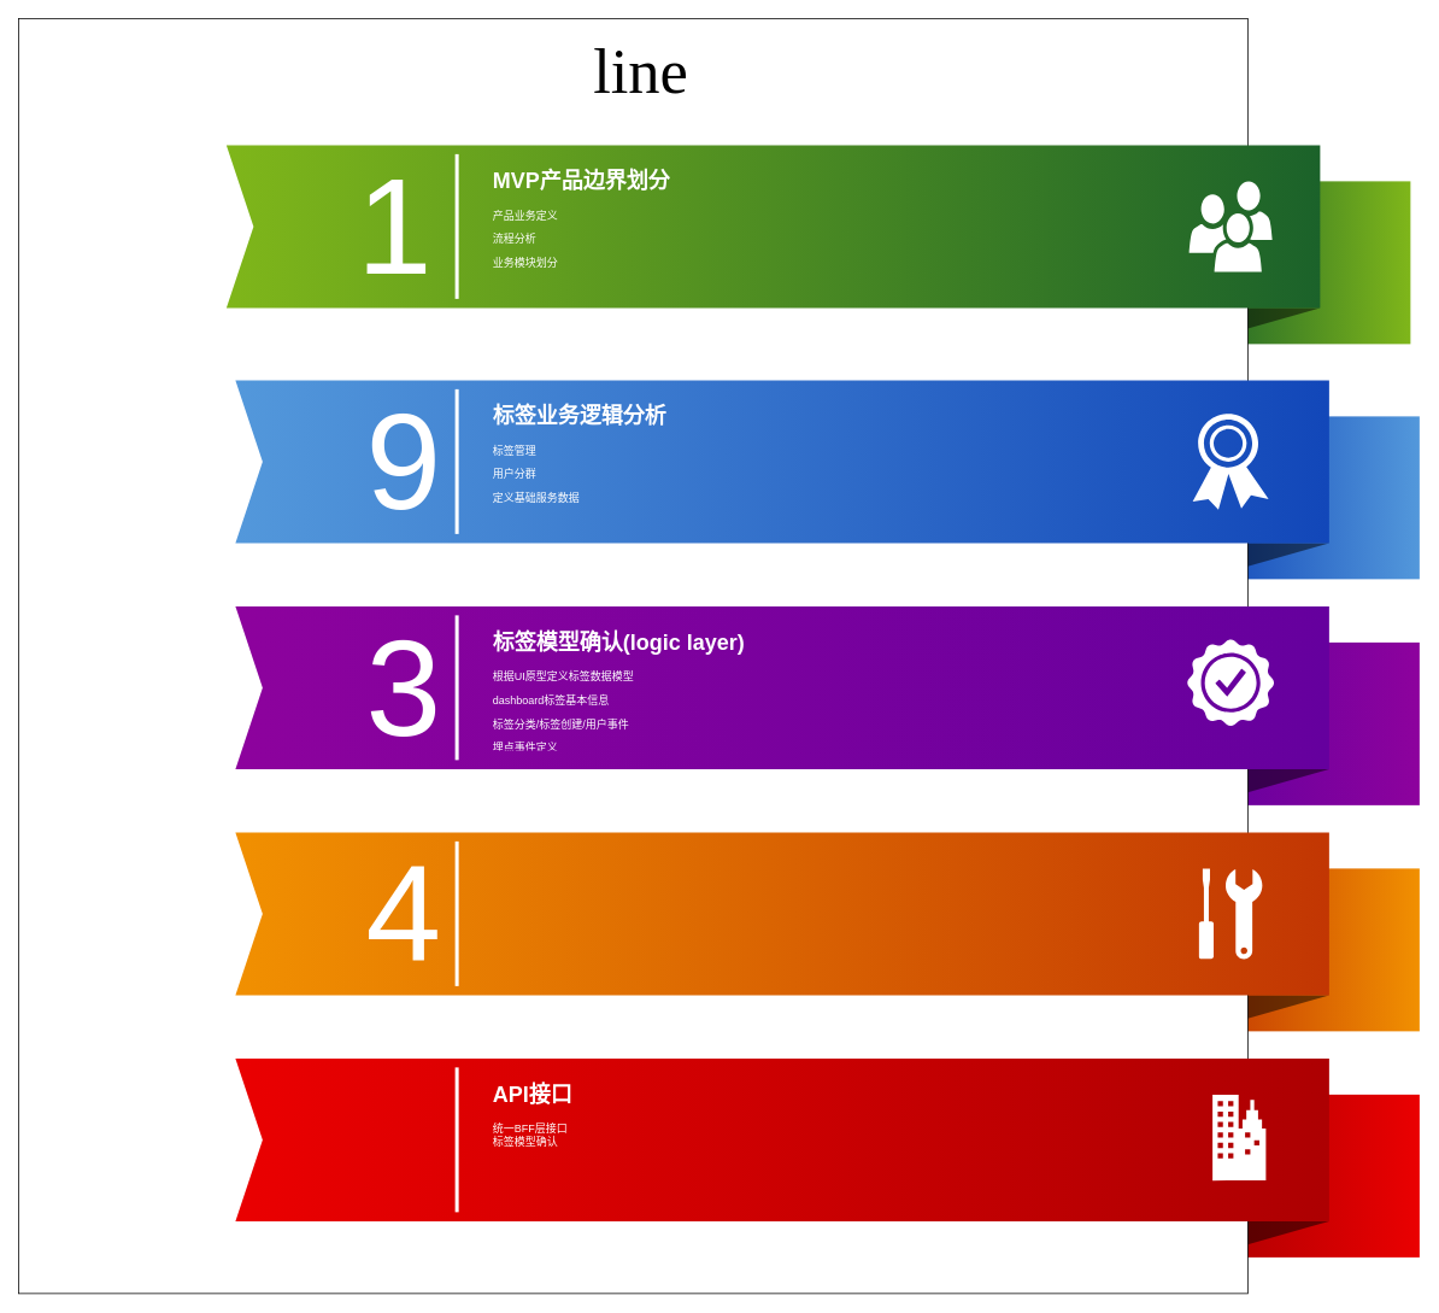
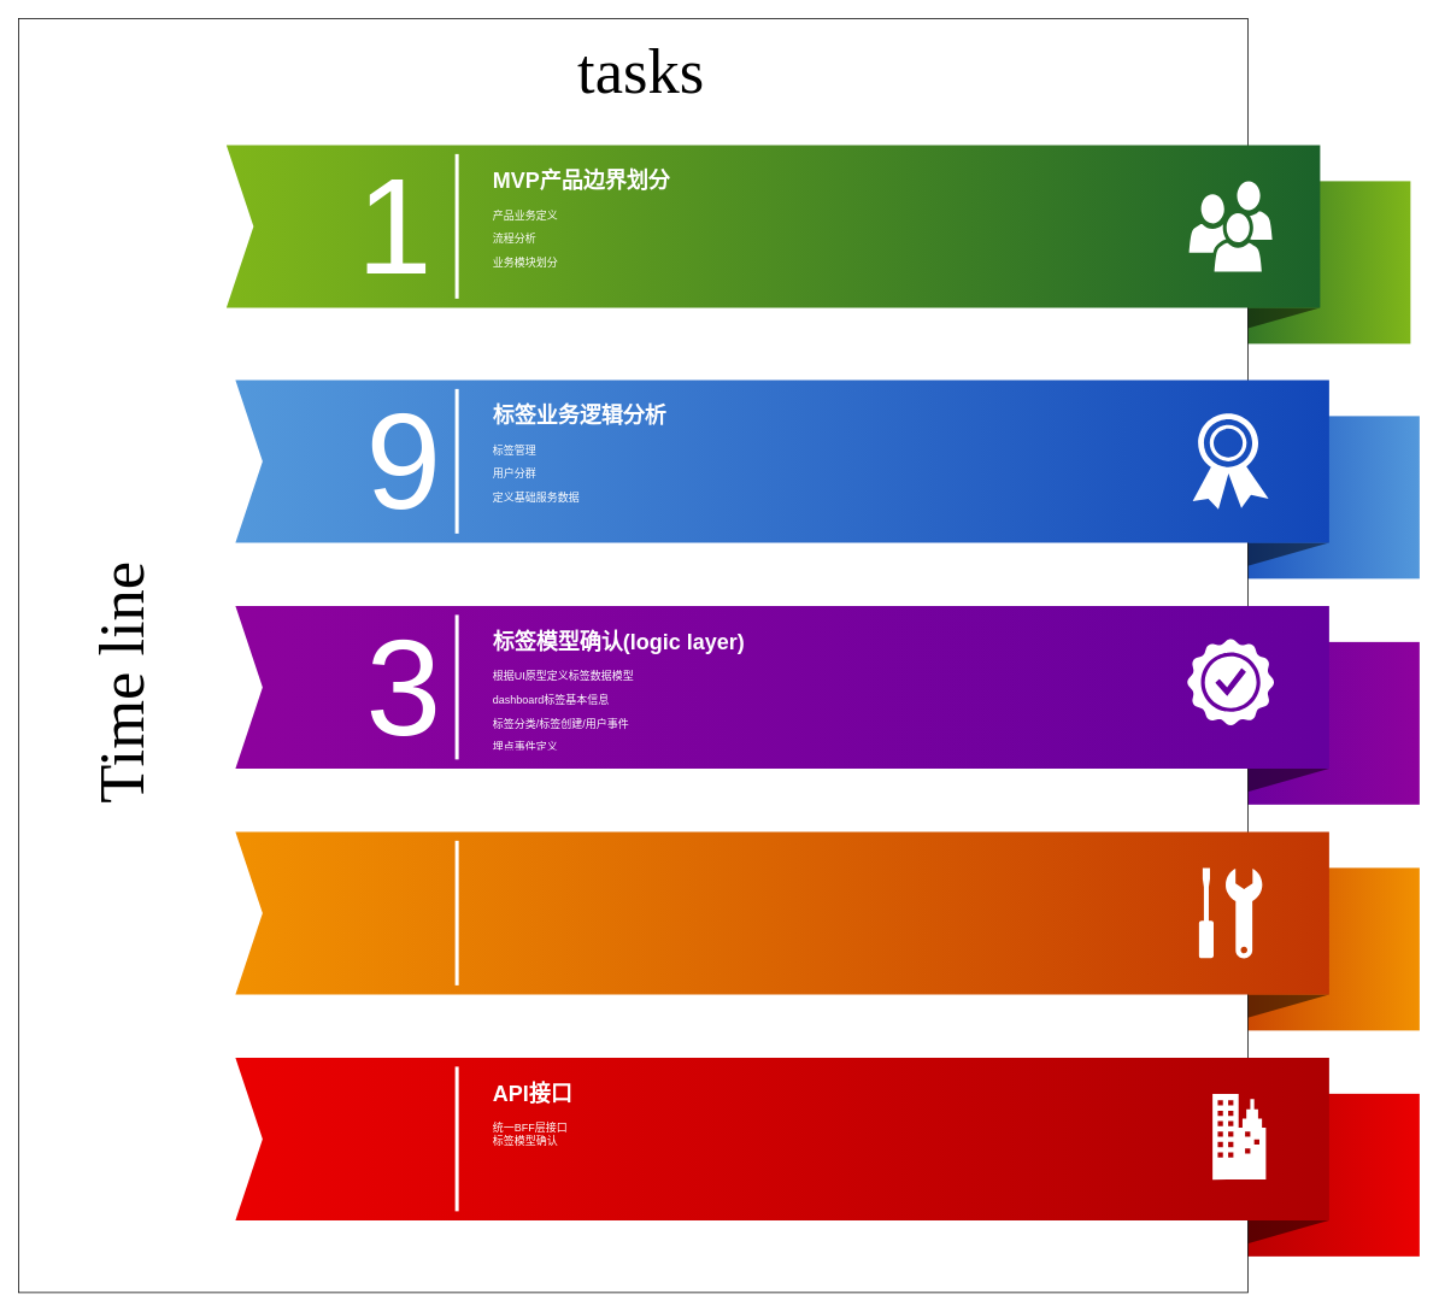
  <mxCell id="0" style=";html=1;" />
  <mxCell id="1" style=";html=1;" parent="0" />
  <mxCell id="2" value="" style="whiteSpace=wrap;html=1;rounded=0;shadow=0;dashed=0;strokeWidth=1;fontFamily=Tahoma;fontSize=10;fontColor=#FFFFFF;strokeColor=none;fillColor=#7FB61A;gradientColor=#1B622A;gradientDirection=west;" parent="1" vertex="1"><mxGeometry x="1320" y="200" width="240" height="180" as="geometry" /></mxCell>
  <mxCell id="3" value="" style="verticalLabelPosition=bottom;verticalAlign=top;html=1;strokeWidth=1;shape=mxgraph.basic.orthogonal_triangle;rounded=0;shadow=0;dashed=0;fontFamily=Tahoma;fontSize=10;fontColor=#FFFFFF;flipV=1;fillColor=#000000;strokeColor=none;opacity=50;" parent="1" vertex="1"><mxGeometry x="1320" y="340" width="140" height="40" as="geometry" /></mxCell>
  <mxCell id="4" value="" style="whiteSpace=wrap;html=1;rounded=0;shadow=0;dashed=0;strokeWidth=1;fontFamily=Tahoma;fontSize=10;fontColor=#FFFFFF;strokeColor=none;fillColor=#5398DB;gradientColor=#1247B9;gradientDirection=west;" parent="1" vertex="1"><mxGeometry x="1330" y="460" width="240" height="180" as="geometry" /></mxCell>
  <mxCell id="5" value="" style="verticalLabelPosition=bottom;verticalAlign=top;html=1;strokeWidth=1;shape=mxgraph.basic.orthogonal_triangle;rounded=0;shadow=0;dashed=0;fontFamily=Tahoma;fontSize=10;fontColor=#FFFFFF;flipV=1;fillColor=#000000;strokeColor=none;opacity=50;" parent="1" vertex="1"><mxGeometry x="1330" y="600" width="140" height="40" as="geometry" /></mxCell>
  <mxCell id="6" value="" style="whiteSpace=wrap;html=1;rounded=0;shadow=0;dashed=0;strokeWidth=1;fontFamily=Tahoma;fontSize=10;fontColor=#FFFFFF;strokeColor=none;fillColor=#8D029D;gradientColor=#65009E;gradientDirection=west;" parent="1" vertex="1"><mxGeometry x="1330" y="710" width="240" height="180" as="geometry" /></mxCell>
  <mxCell id="7" value="" style="verticalLabelPosition=bottom;verticalAlign=top;html=1;strokeWidth=1;shape=mxgraph.basic.orthogonal_triangle;rounded=0;shadow=0;dashed=0;fontFamily=Tahoma;fontSize=10;fontColor=#FFFFFF;flipV=1;fillColor=#000000;strokeColor=none;opacity=50;" parent="1" vertex="1"><mxGeometry x="1330" y="850" width="140" height="40" as="geometry" /></mxCell>
  <mxCell id="8" value="" style="whiteSpace=wrap;html=1;rounded=0;shadow=0;dashed=0;strokeWidth=1;fontFamily=Tahoma;fontSize=10;fontColor=#FFFFFF;strokeColor=none;fillColor=#F19001;gradientColor=#C23603;gradientDirection=west;" parent="1" vertex="1"><mxGeometry x="1330" y="960" width="240" height="180" as="geometry" /></mxCell>
  <mxCell id="9" value="" style="verticalLabelPosition=bottom;verticalAlign=top;html=1;strokeWidth=1;shape=mxgraph.basic.orthogonal_triangle;rounded=0;shadow=0;dashed=0;fontFamily=Tahoma;fontSize=10;fontColor=#FFFFFF;flipV=1;fillColor=#000000;strokeColor=none;opacity=50;" parent="1" vertex="1"><mxGeometry x="1330" y="1100" width="140" height="40" as="geometry" /></mxCell>
  <mxCell id="10" value="" style="whiteSpace=wrap;html=1;rounded=0;shadow=0;dashed=0;strokeWidth=1;fontFamily=Tahoma;fontSize=10;fontColor=#FFFFFF;strokeColor=none;fillColor=#EA0001;gradientColor=#AD0002;gradientDirection=west;" parent="1" vertex="1"><mxGeometry x="1330" y="1210" width="240" height="180" as="geometry" /></mxCell>
  <mxCell id="11" value="" style="verticalLabelPosition=bottom;verticalAlign=top;html=1;strokeWidth=1;shape=mxgraph.basic.orthogonal_triangle;rounded=0;shadow=0;dashed=0;fontFamily=Tahoma;fontSize=10;fontColor=#FFFFFF;flipV=1;fillColor=#000000;strokeColor=none;opacity=50;" parent="1" vertex="1"><mxGeometry x="1330" y="1350" width="140" height="40" as="geometry" /></mxCell>
- <mxCell id="12" value="&amp;nbsp;line" style="whiteSpace=wrap;html=1;rounded=0;shadow=0;dashed=0;strokeWidth=1;fontFamily=Verdana;fontSize=70;verticalAlign=top;spacingTop=10;" parent="1" vertex="1"><mxGeometry x="20" y="20" width="1360" height="1410" as="geometry" /></mxCell>
+ <mxCell id="12" value="&amp;nbsp;tasks" style="whiteSpace=wrap;html=1;rounded=0;shadow=0;dashed=0;strokeWidth=1;fontFamily=Verdana;fontSize=70;verticalAlign=top;spacingTop=10;" parent="1" vertex="1"><mxGeometry x="20" y="20" width="1360" height="1410" as="geometry" /></mxCell>
  <mxCell id="13" value="" style="html=1;shadow=0;dashed=0;align=center;verticalAlign=middle;shape=mxgraph.arrows2.arrow;dy=0;dx=0;notch=30;rounded=0;strokeColor=none;strokeWidth=1;fillColor=#7FB61A;fontFamily=Tahoma;fontSize=10;fontColor=#FFFFFF;gradientColor=#1B622A;gradientDirection=east;" parent="1" vertex="1"><mxGeometry x="250" y="160" width="1210" height="180" as="geometry" /></mxCell>
  <mxCell id="14" value="" style="html=1;shadow=0;dashed=0;align=center;verticalAlign=middle;shape=mxgraph.arrows2.arrow;dy=0;dx=0;notch=30;rounded=0;strokeColor=none;strokeWidth=1;fillColor=#5398DB;fontFamily=Tahoma;fontSize=10;fontColor=#FFFFFF;gradientColor=#1247B9;gradientDirection=east;" parent="1" vertex="1"><mxGeometry x="260" y="420" width="1210" height="180" as="geometry" /></mxCell>
  <mxCell id="15" value="" style="html=1;shadow=0;dashed=0;align=center;verticalAlign=middle;shape=mxgraph.arrows2.arrow;dy=0;dx=0;notch=30;rounded=0;strokeColor=none;strokeWidth=1;fillColor=#8D029D;fontFamily=Tahoma;fontSize=10;fontColor=#FFFFFF;gradientColor=#65009E;gradientDirection=east;" parent="1" vertex="1"><mxGeometry x="260" y="670" width="1210" height="180" as="geometry" /></mxCell>
  <mxCell id="16" value="" style="html=1;shadow=0;dashed=0;align=center;verticalAlign=middle;shape=mxgraph.arrows2.arrow;dy=0;dx=0;notch=30;rounded=0;strokeColor=none;strokeWidth=1;fillColor=#F19001;fontFamily=Tahoma;fontSize=10;fontColor=#FFFFFF;gradientColor=#C23603;gradientDirection=east;" parent="1" vertex="1"><mxGeometry x="260" y="920" width="1210" height="180" as="geometry" /></mxCell>
  <mxCell id="17" value="" style="html=1;shadow=0;dashed=0;align=center;verticalAlign=middle;shape=mxgraph.arrows2.arrow;dy=0;dx=0;notch=30;rounded=0;strokeColor=none;strokeWidth=1;fillColor=#EA0001;fontFamily=Tahoma;fontSize=10;fontColor=#FFFFFF;gradientColor=#AD0002;gradientDirection=east;" parent="1" vertex="1"><mxGeometry x="260" y="1170" width="1210" height="180" as="geometry" /></mxCell>
+ <mxCell id="18" value="Time line" style="text;html=1;strokeColor=none;fillColor=none;align=center;verticalAlign=middle;whiteSpace=wrap;rounded=0;shadow=0;dashed=0;fontFamily=Verdana;fontSize=70;horizontal=0;" parent="1" vertex="1"><mxGeometry x="70" y="160" width="130" height="1190" as="geometry" /></mxCell>
  <mxCell id="19" value="1" style="text;html=1;strokeColor=none;fillColor=none;align=right;verticalAlign=middle;whiteSpace=wrap;rounded=0;shadow=0;dashed=0;fontFamily=Helvetica;fontSize=150;fontColor=#FFFFFF;" parent="1" vertex="1"><mxGeometry x="280" y="160" width="200" height="180" as="geometry" /></mxCell>
  <mxCell id="20" value="9" style="text;html=1;strokeColor=none;fillColor=none;align=right;verticalAlign=middle;whiteSpace=wrap;rounded=0;shadow=0;dashed=0;fontFamily=Helvetica;fontSize=150;fontColor=#FFFFFF;" parent="1" vertex="1"><mxGeometry x="290" y="420" width="200" height="180" as="geometry" /></mxCell>
  <mxCell id="21" value="3" style="text;html=1;strokeColor=none;fillColor=none;align=right;verticalAlign=middle;whiteSpace=wrap;rounded=0;shadow=0;dashed=0;fontFamily=Helvetica;fontSize=150;fontColor=#FFFFFF;" parent="1" vertex="1"><mxGeometry x="290" y="670" width="200" height="180" as="geometry" /></mxCell>
- <mxCell id="22" value="4" style="text;html=1;strokeColor=none;fillColor=none;align=right;verticalAlign=middle;whiteSpace=wrap;rounded=0;shadow=0;dashed=0;fontFamily=Helvetica;fontSize=150;fontColor=#FFFFFF;" parent="1" vertex="1"><mxGeometry x="290" y="920" width="200" height="180" as="geometry" /></mxCell>
  <mxCell id="23" value="" style="line;strokeWidth=4;direction=south;html=1;rounded=0;shadow=0;dashed=0;fillColor=none;gradientColor=#AD0002;fontFamily=Helvetica;fontSize=150;fontColor=#FFFFFF;align=right;strokeColor=#FFFFFF;" parent="1" vertex="1"><mxGeometry x="500" y="170" width="10" height="160" as="geometry" /></mxCell>
  <mxCell id="24" value="" style="line;strokeWidth=4;direction=south;html=1;rounded=0;shadow=0;dashed=0;fillColor=none;gradientColor=#AD0002;fontFamily=Helvetica;fontSize=150;fontColor=#FFFFFF;align=right;strokeColor=#FFFFFF;" parent="1" vertex="1"><mxGeometry x="500" y="430" width="10" height="160" as="geometry" /></mxCell>
  <mxCell id="25" value="" style="line;strokeWidth=4;direction=south;html=1;rounded=0;shadow=0;dashed=0;fillColor=none;gradientColor=#AD0002;fontFamily=Helvetica;fontSize=150;fontColor=#FFFFFF;align=right;strokeColor=#FFFFFF;" parent="1" vertex="1"><mxGeometry x="500" y="680" width="10" height="160" as="geometry" /></mxCell>
  <mxCell id="26" value="" style="line;strokeWidth=4;direction=south;html=1;rounded=0;shadow=0;dashed=0;fillColor=none;gradientColor=#AD0002;fontFamily=Helvetica;fontSize=150;fontColor=#FFFFFF;align=right;strokeColor=#FFFFFF;" parent="1" vertex="1"><mxGeometry x="500" y="930" width="10" height="160" as="geometry" /></mxCell>
  <mxCell id="27" value="" style="line;strokeWidth=4;direction=south;html=1;rounded=0;shadow=0;dashed=0;fillColor=none;gradientColor=#AD0002;fontFamily=Helvetica;fontSize=150;fontColor=#FFFFFF;align=right;strokeColor=#FFFFFF;" parent="1" vertex="1"><mxGeometry x="500" y="1180" width="10" height="160" as="geometry" /></mxCell>
  <mxCell id="28" value="&lt;h1&gt;MVP产品边界划分&lt;/h1&gt;&lt;p&gt;产品业务定义&lt;/p&gt;&lt;p&gt;流程分析&lt;/p&gt;&lt;p&gt;业务模块划分&lt;/p&gt;&lt;p&gt;&lt;br&gt;&lt;/p&gt;" style="text;html=1;strokeColor=none;fillColor=none;spacing=5;spacingTop=-20;whiteSpace=wrap;overflow=hidden;rounded=0;shadow=0;dashed=0;fontFamily=Helvetica;fontSize=12;fontColor=#FFFFFF;align=left;" parent="1" vertex="1"><mxGeometry x="540" y="180" width="670" height="140" as="geometry" /></mxCell>
  <mxCell id="29" value="&lt;h1&gt;标签业务逻辑分析&lt;/h1&gt;&lt;p&gt;标签管理&lt;/p&gt;&lt;p&gt;用户分群&lt;/p&gt;&lt;p&gt;定义基础服务数据&lt;/p&gt;&lt;p&gt;&lt;br&gt;&lt;/p&gt;" style="text;html=1;strokeColor=none;fillColor=none;spacing=5;spacingTop=-20;whiteSpace=wrap;overflow=hidden;rounded=0;shadow=0;dashed=0;fontFamily=Helvetica;fontSize=12;fontColor=#FFFFFF;align=left;" parent="1" vertex="1"><mxGeometry x="540" y="440" width="670" height="140" as="geometry" /></mxCell>
  <mxCell id="30" value="&lt;h1&gt;标签模型确认(logic layer)&lt;/h1&gt;&lt;h1&gt;&lt;p style=&quot;font-size: 12px ; font-weight: normal&quot;&gt;根据UI原型定义标签数据模型&lt;/p&gt;&lt;p style=&quot;font-size: 12px ; font-weight: normal&quot;&gt;dashboard标签基本信息&lt;/p&gt;&lt;p style=&quot;font-size: 12px ; font-weight: normal&quot;&gt;标签分类/标签创建/用户事件&lt;/p&gt;&lt;p style=&quot;font-size: 12px ; font-weight: normal&quot;&gt;埋点事件定义&lt;br&gt;&lt;/p&gt;&lt;/h1&gt;" style="text;html=1;strokeColor=none;fillColor=none;spacing=5;spacingTop=-20;whiteSpace=wrap;overflow=hidden;rounded=0;shadow=0;dashed=0;fontFamily=Helvetica;fontSize=12;fontColor=#FFFFFF;align=left;" parent="1" vertex="1"><mxGeometry x="540" y="690" width="670" height="140" as="geometry" /></mxCell>
  <mxCell id="31" value="&lt;h1&gt;API接口&lt;/h1&gt;&lt;div&gt;统一BFF层接口&lt;/div&gt;&lt;div&gt;标签模型确认&lt;/div&gt;" style="text;html=1;strokeColor=none;fillColor=none;spacing=5;spacingTop=-20;whiteSpace=wrap;overflow=hidden;rounded=0;shadow=0;dashed=0;fontFamily=Helvetica;fontSize=12;fontColor=#FFFFFF;align=left;" parent="1" vertex="1"><mxGeometry x="540" y="1190" width="670" height="140" as="geometry" /></mxCell>
  <mxCell id="32" value="" style="shadow=0;dashed=0;html=1;strokeColor=none;fillColor=#FFFFFF;labelPosition=center;verticalLabelPosition=bottom;verticalAlign=top;shape=mxgraph.office.users.users;rounded=0;fontFamily=Helvetica;fontSize=12;fontColor=#FFFFFF;align=left;" parent="1" vertex="1"><mxGeometry x="1315" y="200" width="92" height="100" as="geometry" /></mxCell>
  <mxCell id="33" value="" style="shadow=0;dashed=0;html=1;strokeColor=none;fillColor=#FFFFFF;labelPosition=center;verticalLabelPosition=bottom;verticalAlign=top;shape=mxgraph.office.security.token;rounded=0;fontFamily=Helvetica;fontSize=12;fontColor=#FFFFFF;align=left;" parent="1" vertex="1"><mxGeometry x="1319" y="457" width="84" height="106" as="geometry" /></mxCell>
  <mxCell id="34" value="" style="shadow=0;dashed=0;html=1;strokeColor=none;fillColor=#FFFFFF;labelPosition=center;verticalLabelPosition=bottom;verticalAlign=top;shape=mxgraph.office.concepts.best_practices;rounded=0;fontFamily=Helvetica;fontSize=12;fontColor=#FFFFFF;align=left;" parent="1" vertex="1"><mxGeometry x="1312.5" y="706" width="97" height="97" as="geometry" /></mxCell>
  <mxCell id="35" value="" style="shadow=0;dashed=0;html=1;strokeColor=none;fillColor=#FFFFFF;labelPosition=center;verticalLabelPosition=bottom;verticalAlign=top;shape=mxgraph.office.concepts.maintenance;rounded=0;fontFamily=Helvetica;fontSize=12;fontColor=#FFFFFF;align=left;" parent="1" vertex="1"><mxGeometry x="1326" y="960" width="70" height="100" as="geometry" /></mxCell>
  <mxCell id="36" value="" style="shadow=0;dashed=0;html=1;strokeColor=none;fillColor=#FFFFFF;labelPosition=center;verticalLabelPosition=bottom;verticalAlign=top;shape=mxgraph.office.concepts.on_premises;rounded=0;fontFamily=Helvetica;fontSize=12;fontColor=#FFFFFF;align=left;" parent="1" vertex="1"><mxGeometry x="1341" y="1210" width="59" height="95" as="geometry" /></mxCell>
